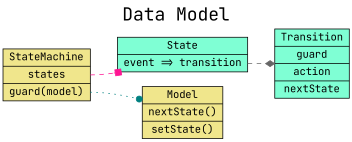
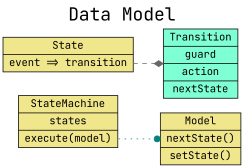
  digraph {
    fontname="JetBrains Mono"
    fontsize=24
    label="Data Model"
    labelloc=t
    rankdir=LR
    node [fillcolor=khaki fontname="JetBrains Mono" shape=record style=filled]
    edge [fontname="JetBrains Mono" style=dashed tailport=f1]
-   n1 [label="<f0> StateMachine | <f1> states | <f2> guard(model)"]
-   n2 [fillcolor=aquamarine label="<f0> State | <f1> event =\> transition "]
+   n1 [label="<f0> StateMachine | <f1> states | <f2> execute(model)"]
+   n2 [label="<f0> State | <f1> event =\> transition "]
    n3 [label="Model | nextState() | setState()"]
    n4 [fillcolor=aquamarine label="Transition | guard | action | nextState "]
-   n1 -> n2 [arrowhead=box color=deeppink]
    n1 -> n3 [arrowhead=dot color=teal style=dotted tailport=f2]
    n2 -> n4 [arrowhead=diamond color=gray40]
  }
